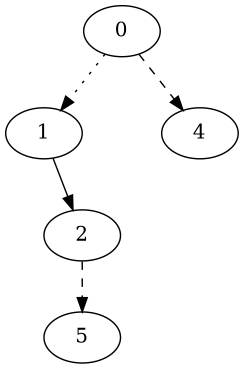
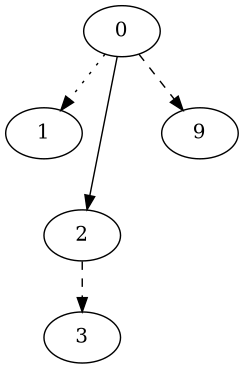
  digraph {
    node [Weight=1]
    edge [Weight=1 style=dashed]
    0
    1
    2 [Weight=5]
-   4 [Weight=3]
-   3 [Weight=6 label=5]
+   4 [Weight=3 label=9]
+   3 [Weight=6]
    0 -> 1 [style=dotted]
-   1 -> 2 [style=solid]
+   0 -> 2 [style=solid]
    0 -> 4 [Weight=4]
    2 -> 3 [Weight=2]
  }
